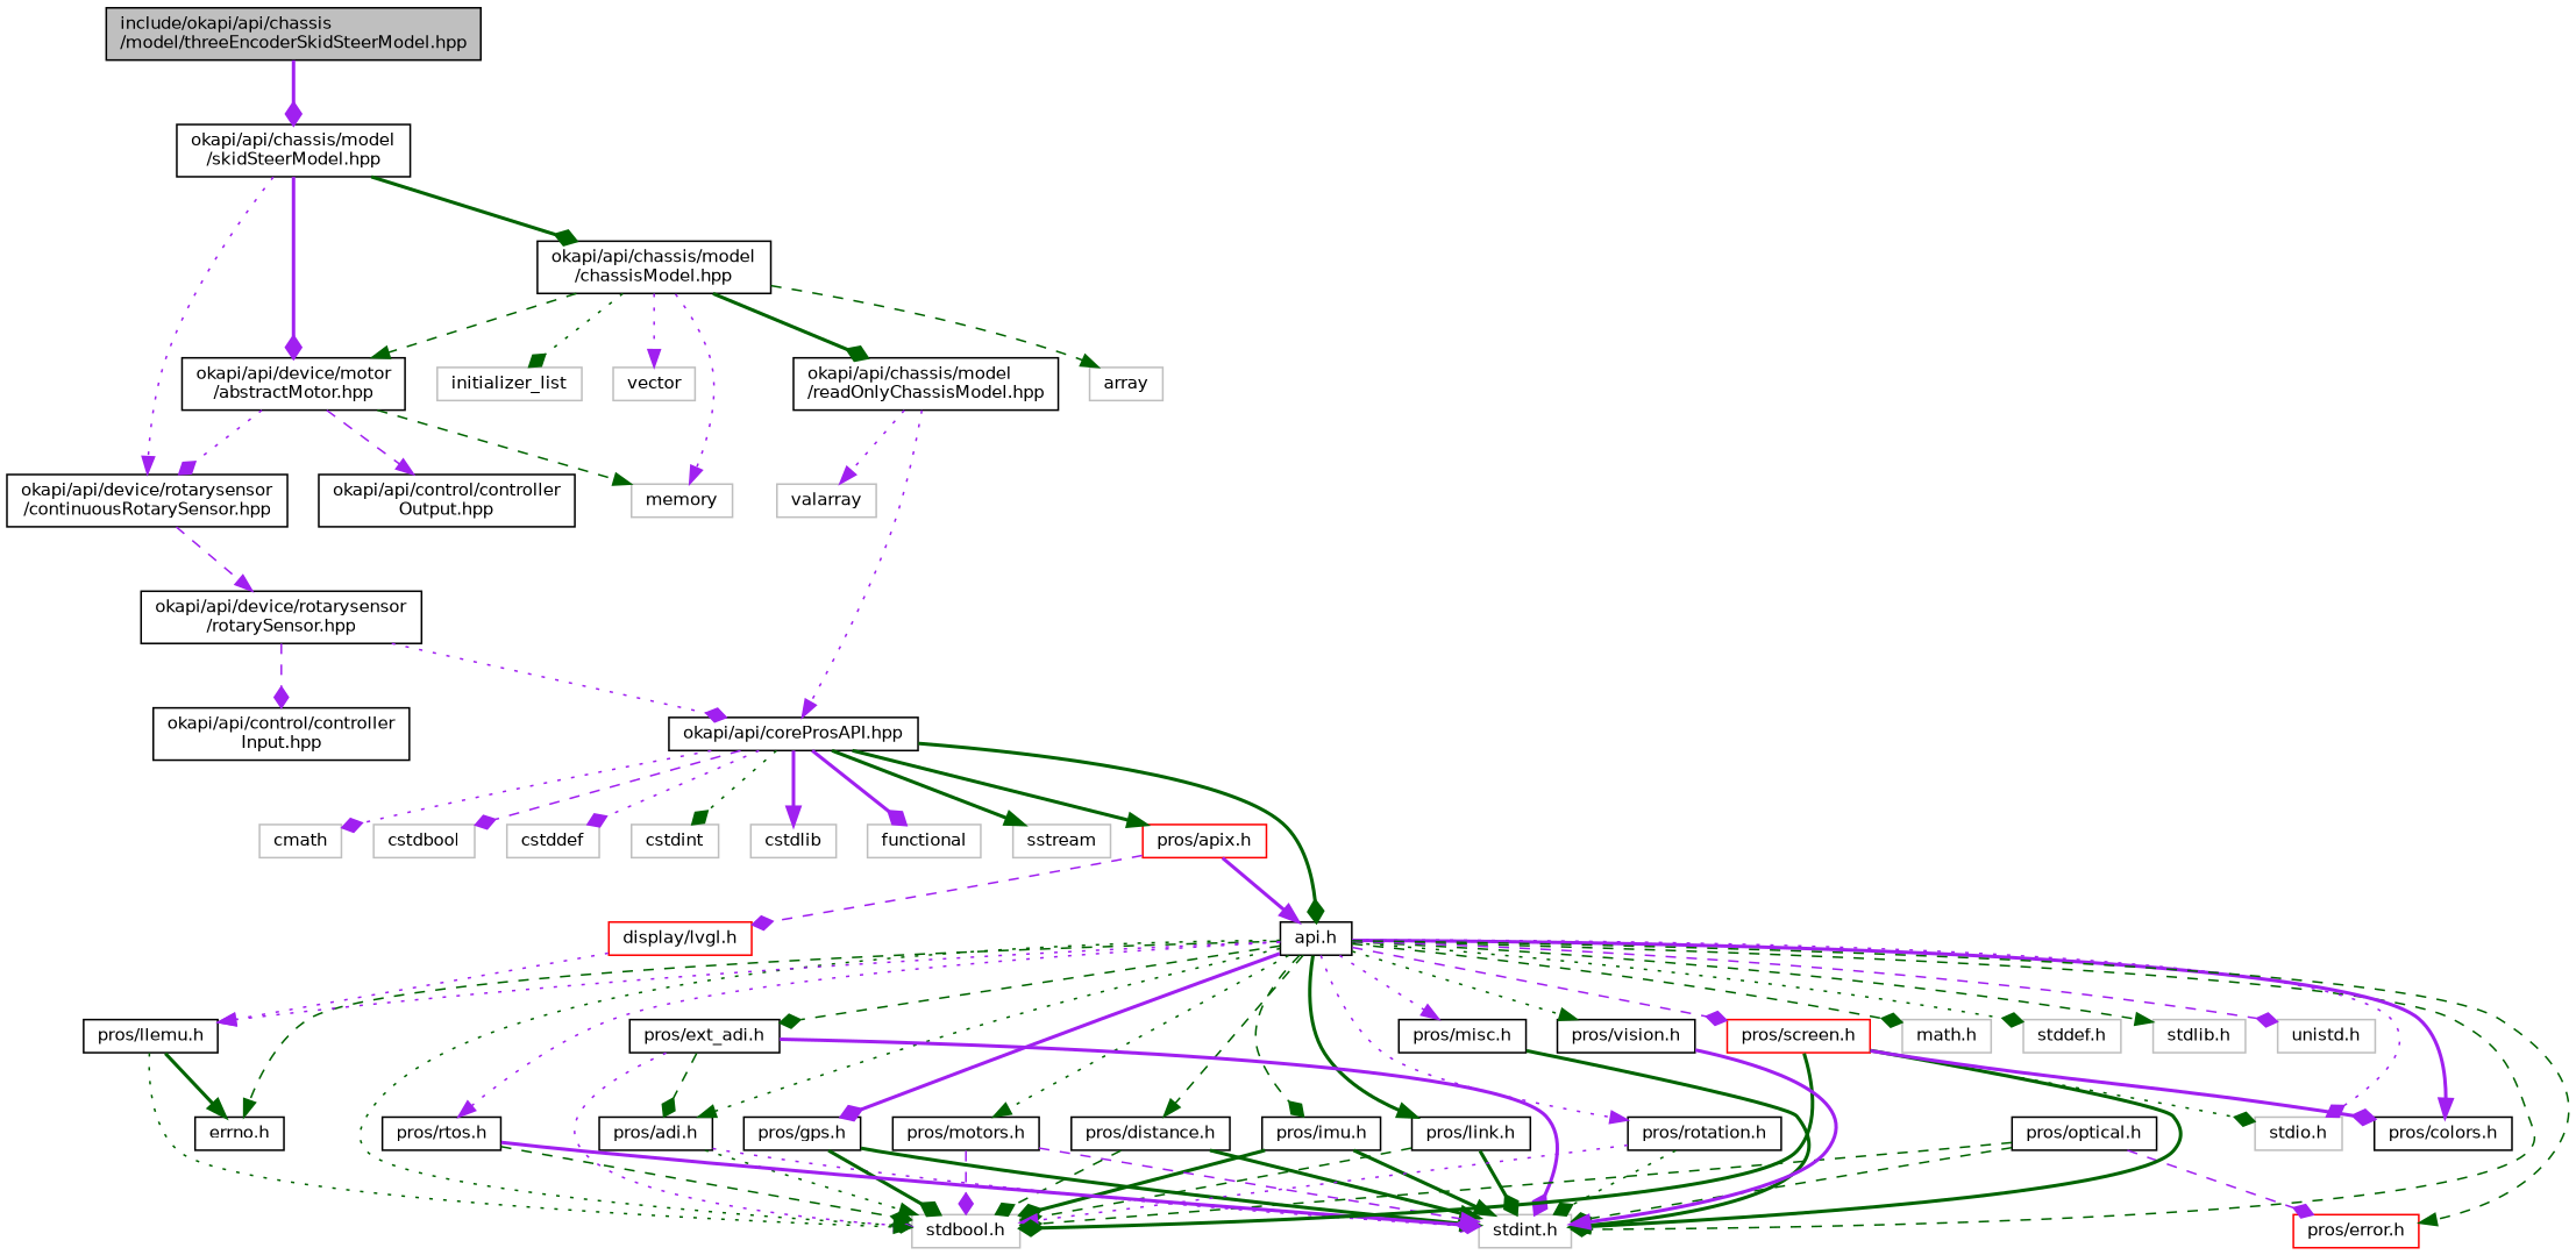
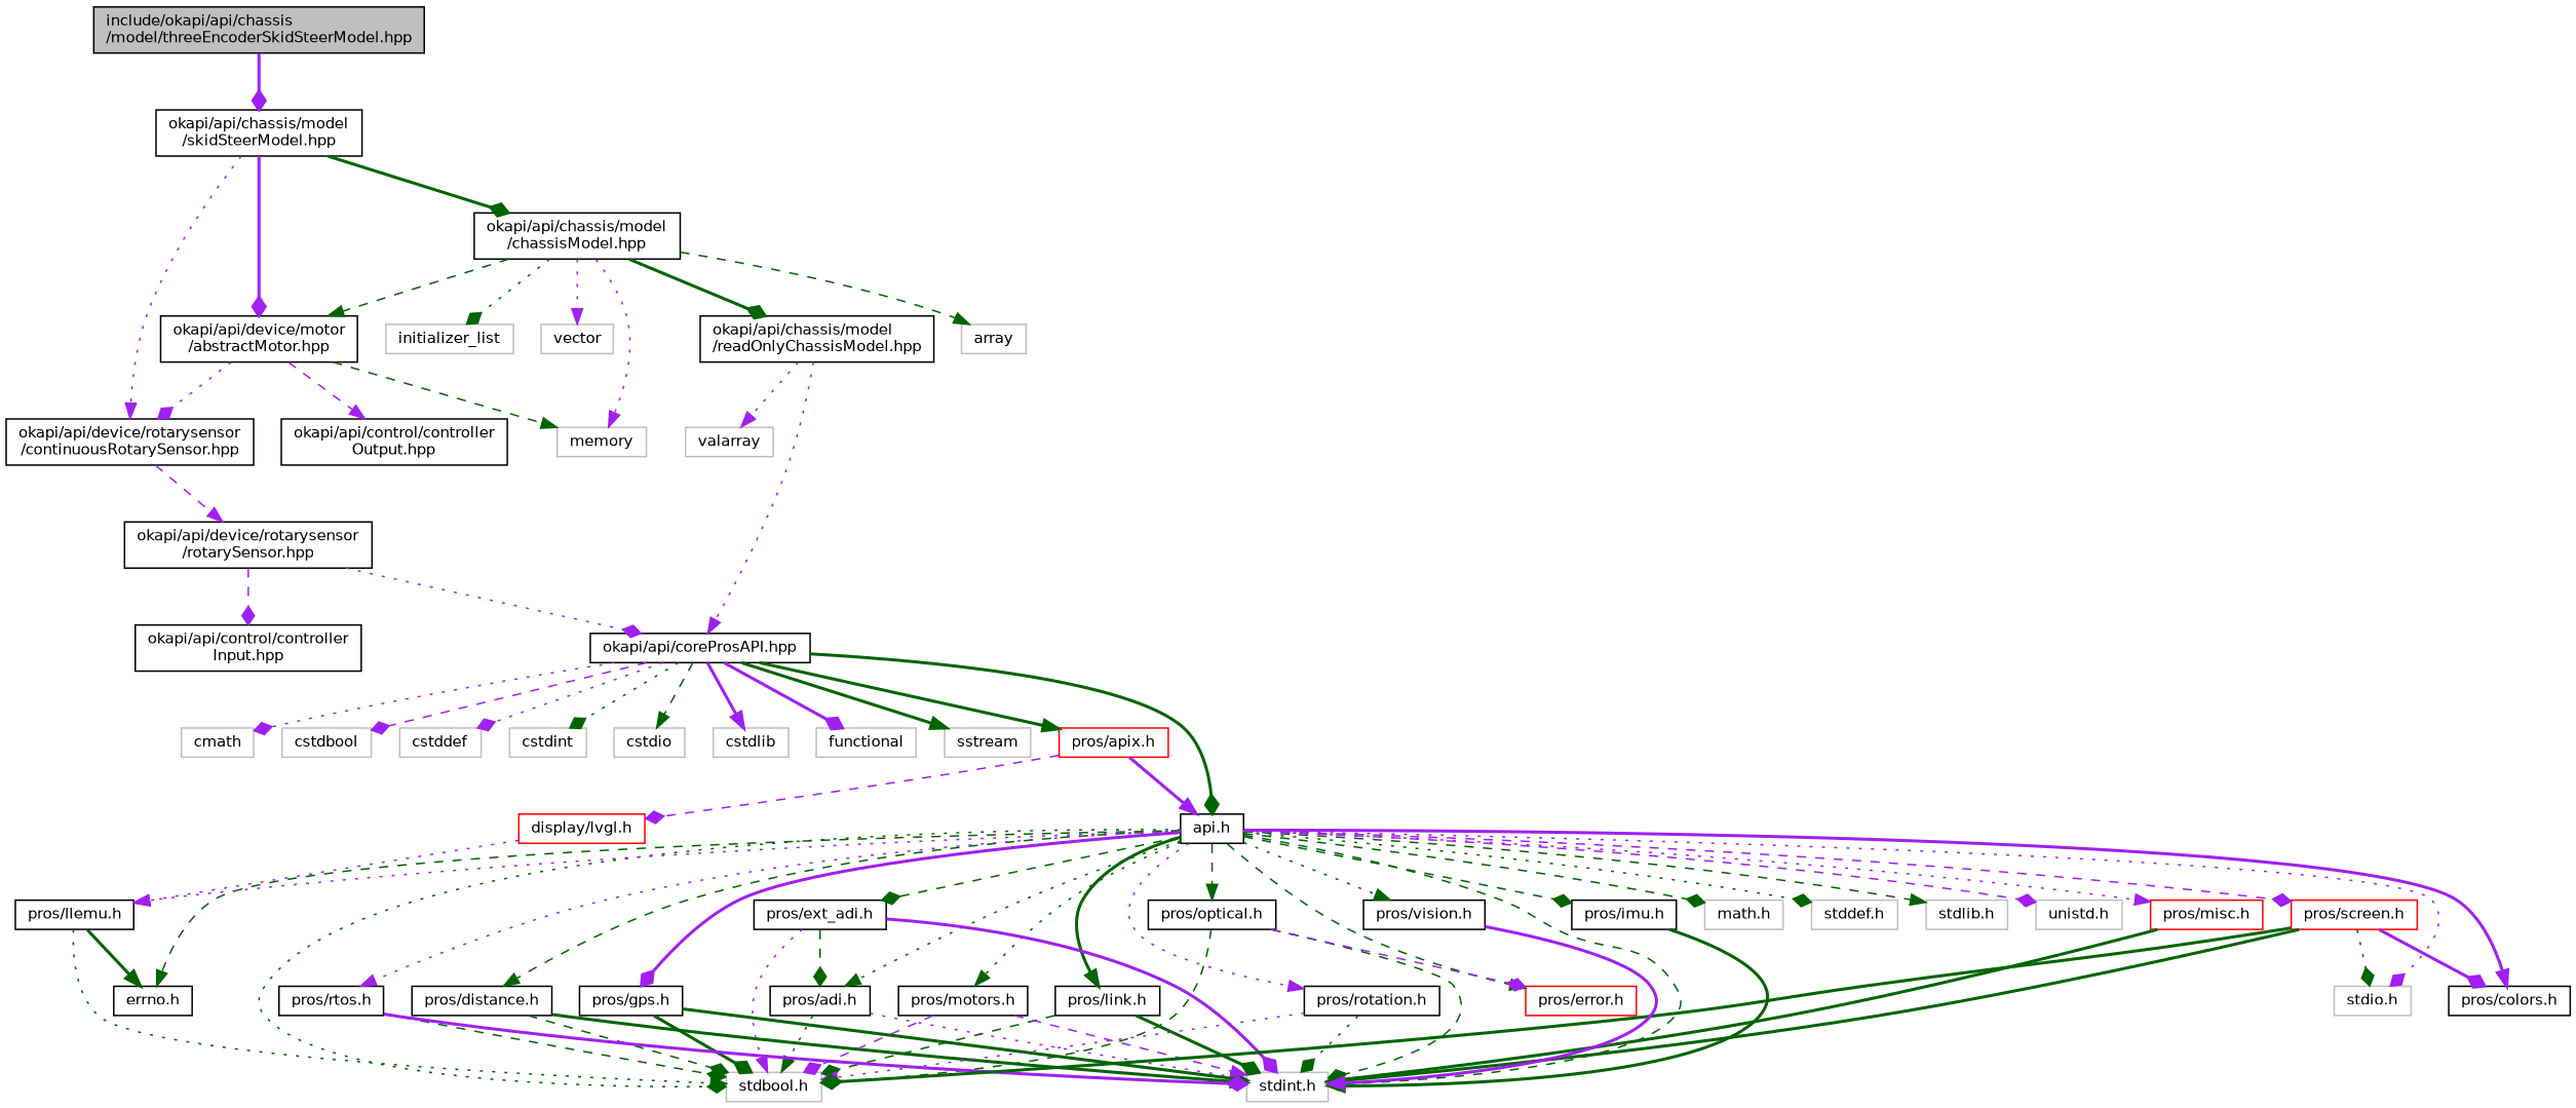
  digraph {
    node [color=black fillcolor=white fontname=Helvetica fontsize=10 shape=record style=filled]
    edge [arrowhead=normal color=darkgreen fontname=Helvetica fontsize=10 labelfontname=Helvetica labelfontsize=10 style=dotted]
    n1 [fillcolor=grey75 fontcolor=black height=0.2 label="include/okapi/api/chassis\l/model/threeEncoderSkidSteerModel.hpp" width=0.4]
    n2 [height=0.2 label="okapi/api/chassis/model\l/skidSteerModel.hpp" width=0.4]
    n3 [height=0.2 label="okapi/api/chassis/model\l/chassisModel.hpp" width=0.4]
    n4 [height=0.2 label="okapi/api/device/motor\l/abstractMotor.hpp" width=0.4]
    n5 [height=0.2 label="okapi/api/device/rotarysensor\l/continuousRotarySensor.hpp" width=0.4]
    n6 [color=grey75 height=0.2 label=array width=0.4]
    n7 [color=grey75 height=0.2 label=initializer_list width=0.4]
    n8 [color=grey75 height=0.2 label=memory width=0.4]
    n9 [color=grey75 height=0.2 label=vector width=0.4]
    n10 [height=0.2 label="okapi/api/chassis/model\l/readOnlyChassisModel.hpp" width=0.4]
    n11 [height=0.2 label="okapi/api/control/controller\lOutput.hpp" width=0.4]
    n12 [height=0.2 label="okapi/api/device/rotarysensor\l/rotarySensor.hpp" width=0.4]
    n13 [color=grey75 height=0.2 label=valarray width=0.4]
    n14 [height=0.2 label="okapi/api/coreProsAPI.hpp" width=0.4]
    n15 [color=grey75 height=0.2 label=cmath width=0.4]
    n16 [color=grey75 height=0.2 label=cstdbool width=0.4]
    n17 [color=grey75 height=0.2 label=cstddef width=0.4]
    n18 [color=grey75 height=0.2 label=cstdint width=0.4]
+   n19 [color=grey75 height=0.2 label=cstdio width=0.4]
    n20 [color=grey75 height=0.2 label=cstdlib width=0.4]
    n21 [color=grey75 height=0.2 label=functional width=0.4]
    n22 [color=grey75 height=0.2 label=sstream width=0.4]
    n23 [height=0.2 label="api.h" width=0.4]
    n24 [color=red height=0.2 label="pros/apix.h" width=0.4]
    n25 [height=0.2 label="errno.h" width=0.4]
    n26 [color=grey75 height=0.2 label="math.h" width=0.4]
    n27 [color=grey75 height=0.2 label="stdbool.h" width=0.4]
    n28 [color=grey75 height=0.2 label="stddef.h" width=0.4]
    n29 [color=grey75 height=0.2 label="stdint.h" width=0.4]
    n30 [color=grey75 height=0.2 label="stdio.h" width=0.4]
    n31 [color=grey75 height=0.2 label="stdlib.h" width=0.4]
    n32 [color=grey75 height=0.2 label="unistd.h" width=0.4]
    n33 [height=0.2 label="pros/adi.h" width=0.4]
    n34 [height=0.2 label="pros/colors.h" width=0.4]
    n35 [height=0.2 label="pros/distance.h" width=0.4]
    n36 [color=red height=0.2 label="pros/error.h" width=0.4]
    n37 [height=0.2 label="pros/ext_adi.h" width=0.4]
    n38 [height=0.2 label="pros/gps.h" width=0.4]
    n39 [height=0.2 label="pros/imu.h" width=0.4]
    n40 [height=0.2 label="pros/link.h" width=0.4]
    n41 [height=0.2 label="pros/llemu.h" width=0.4]
-   n42 [height=0.2 label="pros/misc.h" width=0.4]
+   n42 [color=red height=0.2 label="pros/misc.h" width=0.4]
    n43 [height=0.2 label="pros/motors.h" width=0.4]
    n44 [height=0.2 label="pros/optical.h" width=0.4]
    n45 [height=0.2 label="pros/rotation.h" width=0.4]
    n46 [height=0.2 label="pros/rtos.h" width=0.4]
    n47 [color=red height=0.2 label="pros/screen.h" width=0.4]
    n48 [height=0.2 label="pros/vision.h" width=0.4]
    n49 [color=red height=0.2 label="display/lvgl.h" width=0.4]
    n50 [height=0.2 label="okapi/api/control/controller\lInput.hpp" width=0.4]
    n1 -> n2 [arrowhead=diamond color=purple style=bold]
    n2 -> n3 [arrowhead=diamond style=bold]
    n2 -> n4 [arrowhead=diamond color=purple style=bold]
    n2 -> n5 [color=purple]
    n3 -> n4 [style=dashed]
    n3 -> n6 [style=dashed]
    n3 -> n7 [arrowhead=diamond]
    n3 -> n8 [color=purple]
    n3 -> n9 [color=purple]
    n3 -> n10 [arrowhead=diamond style=bold]
    n4 -> n5 [arrowhead=diamond color=purple]
    n4 -> n8 [style=dashed]
    n4 -> n11 [color=purple style=dashed]
    n5 -> n12 [color=purple style=dashed]
    n10 -> n13 [color=purple]
    n10 -> n14 [color=purple]
    n12 -> n14 [arrowhead=diamond color=purple]
    n12 -> n50 [arrowhead=diamond color=purple style=dashed]
    n14 -> n15 [arrowhead=diamond color=purple]
    n14 -> n16 [arrowhead=diamond color=purple style=dashed]
    n14 -> n17 [arrowhead=diamond color=purple]
    n14 -> n18 [arrowhead=diamond]
+   n14 -> n19 [style=dashed]
    n14 -> n20 [color=purple style=bold]
    n14 -> n21 [arrowhead=diamond color=purple style=bold]
    n14 -> n22 [style=bold]
    n14 -> n23 [arrowhead=diamond style=bold]
    n14 -> n24 [style=bold]
    n23 -> n25 [style=dashed]
    n23 -> n26 [arrowhead=diamond style=dashed]
    n23 -> n27 [arrowhead=diamond]
    n23 -> n28 [arrowhead=diamond]
    n23 -> n29 [arrowhead=diamond style=dashed]
    n23 -> n30 [arrowhead=diamond color=purple]
    n23 -> n31 [style=dashed]
    n23 -> n32 [arrowhead=diamond color=purple style=dashed]
    n23 -> n33
    n23 -> n34 [color=purple style=bold]
    n23 -> n35 [style=dashed]
    n23 -> n36 [style=dashed]
    n23 -> n37 [arrowhead=diamond style=dashed]
    n23 -> n38 [arrowhead=diamond color=purple style=bold]
    n23 -> n39 [arrowhead=diamond style=dashed]
    n23 -> n40 [style=bold]
    n23 -> n41 [color=purple]
    n23 -> n42 [color=purple]
    n23 -> n43
+   n23 -> n44 [style=dashed]
    n23 -> n45 [color=purple]
    n23 -> n46 [color=purple]
    n23 -> n47 [arrowhead=diamond color=purple style=dashed]
    n23 -> n48
    n24 -> n23 [color=purple style=bold]
    n24 -> n49 [arrowhead=diamond color=purple style=dashed]
    n33 -> n27
    n33 -> n29 [color=purple]
    n35 -> n27 [arrowhead=diamond style=dashed]
    n35 -> n29 [style=bold]
    n37 -> n27 [color=purple]
    n37 -> n29 [arrowhead=diamond color=purple style=bold]
    n37 -> n33 [arrowhead=diamond style=dashed]
    n38 -> n27 [arrowhead=diamond style=bold]
    n38 -> n29 [style=bold]
-   n39 -> n27 [arrowhead=diamond style=bold]
    n39 -> n29 [style=bold]
    n40 -> n27 [arrowhead=diamond style=dashed]
    n40 -> n29 [arrowhead=diamond style=bold]
    n41 -> n25 [style=bold]
    n41 -> n27
    n42 -> n29 [style=bold]
    n43 -> n27 [arrowhead=diamond color=purple style=dashed]
    n43 -> n29 [color=purple style=dashed]
    n44 -> n27 [arrowhead=diamond style=dashed]
    n44 -> n29 [arrowhead=diamond style=dashed]
    n44 -> n36 [arrowhead=diamond color=purple style=dashed]
    n45 -> n27 [color=purple]
    n45 -> n29 [arrowhead=diamond]
    n46 -> n27 [arrowhead=diamond style=dashed]
    n46 -> n29 [arrowhead=diamond color=purple style=bold]
    n47 -> n27 [arrowhead=diamond style=bold]
    n47 -> n29 [style=bold]
    n47 -> n30 [arrowhead=diamond]
    n47 -> n34 [arrowhead=diamond color=purple style=bold]
    n48 -> n29 [color=purple style=bold]
    n49 -> n41 [color=purple]
  }
